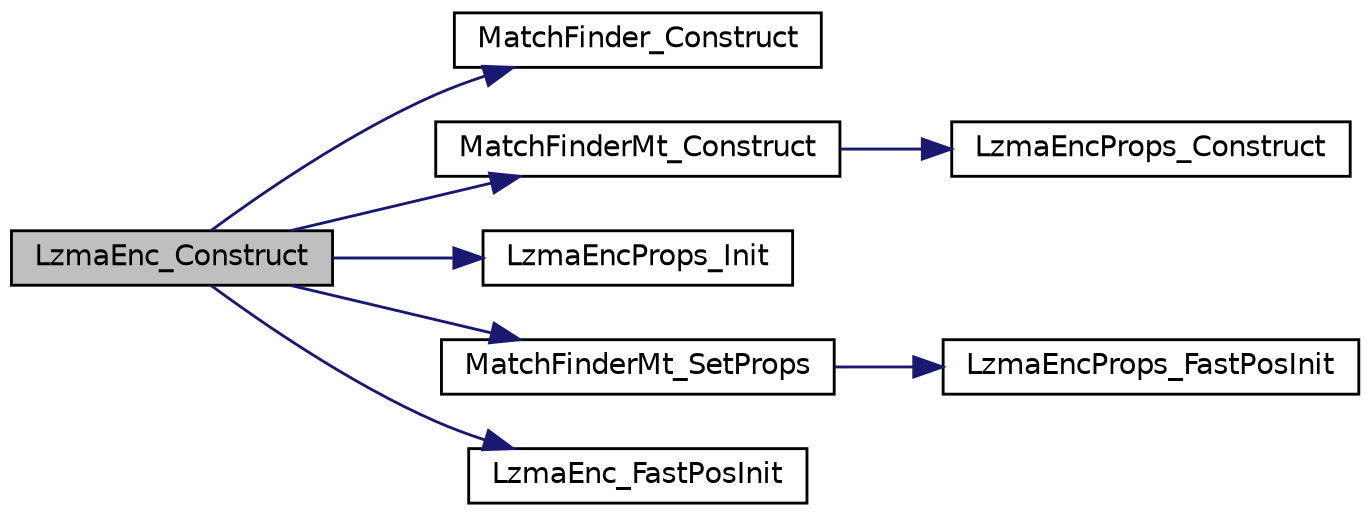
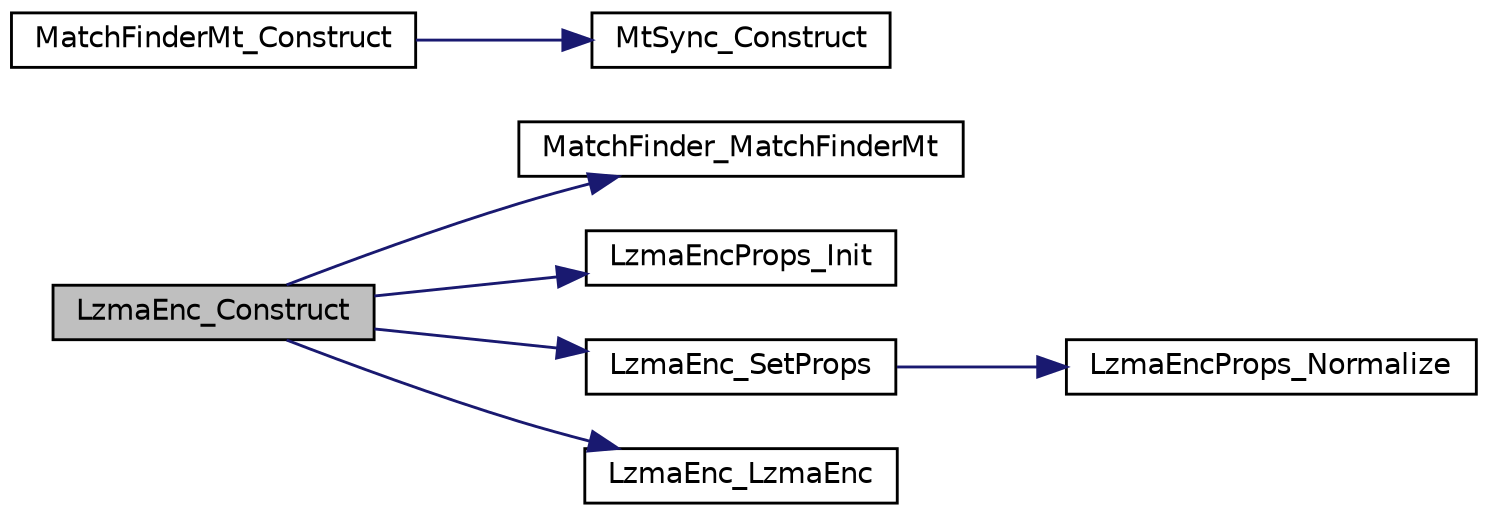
  digraph {
    rankdir=LR
    node [color=black fillcolor=white fontname=Helvetica fontsize=10 shape=record style=filled]
    edge [color=midnightblue fontname=Helvetica fontsize=10 labelfontname=Helvetica labelfontsize=10 style=solid]
    n1 [fillcolor=grey75 fontcolor=black height=0.2 label=LzmaEnc_Construct width=0.4]
-   n2 [height=0.2 label=MatchFinder_Construct width=0.4]
+   n2 [height=0.2 label=MatchFinder_MatchFinderMt width=0.4]
    n3 [height=0.2 label=MatchFinderMt_Construct width=0.4]
    n4 [height=0.2 label=LzmaEncProps_Init width=0.4]
-   n5 [height=0.2 label=MatchFinderMt_SetProps width=0.4]
-   n6 [height=0.2 label=LzmaEnc_FastPosInit width=0.4]
-   n7 [height=0.2 label=LzmaEncProps_Construct width=0.4]
-   n8 [height=0.2 label=LzmaEncProps_FastPosInit width=0.4]
+   n5 [height=0.2 label=LzmaEnc_SetProps width=0.4]
+   n6 [height=0.2 label=LzmaEnc_LzmaEnc width=0.4]
+   n7 [height=0.2 label=MtSync_Construct width=0.4]
+   n8 [height=0.2 label=LzmaEncProps_Normalize width=0.4]
    n1 -> n2
-   n1 -> n3
    n1 -> n4
    n1 -> n5
    n1 -> n6
    n3 -> n7
    n5 -> n8
  }
